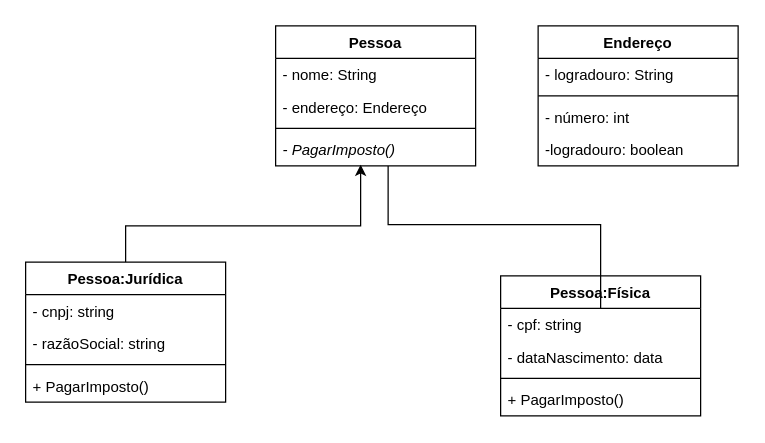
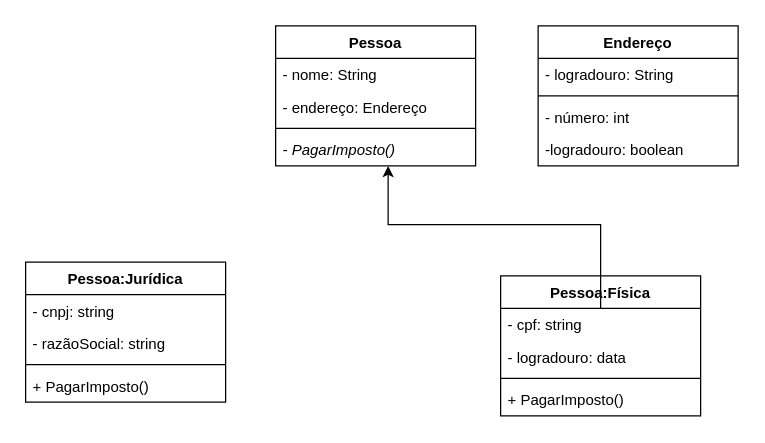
  <mxCell id="0" />
  <mxCell id="1" parent="0" />
- <mxCell id="2" style="edgeStyle=orthogonalEdgeStyle;rounded=0;orthogonalLoop=1;jettySize=auto;html=1;entryX=0.425;entryY=0.962;entryDx=0;entryDy=0;entryPerimeter=0;" edge="1" parent="1" source="3" target="17"><mxGeometry relative="1" as="geometry"><mxPoint x="290" y="120" as="targetPoint" /><Array as="points"><mxPoint x="288" y="180" /></Array></mxGeometry></mxCell>
  <mxCell id="3" value="Pessoa:Jurídica" style="swimlane;fontStyle=1;align=center;verticalAlign=top;childLayout=stackLayout;horizontal=1;startSize=26;horizontalStack=0;resizeParent=1;resizeParentMax=0;resizeLast=0;collapsible=1;marginBottom=0;" vertex="1" parent="1"><mxGeometry x="20" y="209" width="160" height="112" as="geometry" /></mxCell>
  <mxCell id="4" value="- cnpj: string" style="text;strokeColor=none;fillColor=none;align=left;verticalAlign=top;spacingLeft=4;spacingRight=4;overflow=hidden;rotatable=0;points=[[0,0.5],[1,0.5]];portConstraint=eastwest;" vertex="1" parent="3"><mxGeometry y="26" width="160" height="26" as="geometry" /></mxCell>
  <mxCell id="5" value="- razãoSocial: string" style="text;strokeColor=none;fillColor=none;align=left;verticalAlign=top;spacingLeft=4;spacingRight=4;overflow=hidden;rotatable=0;points=[[0,0.5],[1,0.5]];portConstraint=eastwest;" vertex="1" parent="3"><mxGeometry y="52" width="160" height="26" as="geometry" /></mxCell>
  <mxCell id="6" value="" style="line;strokeWidth=1;fillColor=none;align=left;verticalAlign=middle;spacingTop=-1;spacingLeft=3;spacingRight=3;rotatable=0;labelPosition=right;points=[];portConstraint=eastwest;strokeColor=inherit;" vertex="1" parent="3"><mxGeometry y="78" width="160" height="8" as="geometry" /></mxCell>
  <mxCell id="7" value="+ PagarImposto()" style="text;strokeColor=none;fillColor=none;align=left;verticalAlign=top;spacingLeft=4;spacingRight=4;overflow=hidden;rotatable=0;points=[[0,0.5],[1,0.5]];portConstraint=eastwest;" vertex="1" parent="3"><mxGeometry y="86" width="160" height="26" as="geometry" /></mxCell>
  <mxCell id="8" value="Pessoa:Física" style="swimlane;fontStyle=1;align=center;verticalAlign=top;childLayout=stackLayout;horizontal=1;startSize=26;horizontalStack=0;resizeParent=1;resizeParentMax=0;resizeLast=0;collapsible=1;marginBottom=0;" vertex="1" parent="1"><mxGeometry x="400" y="220" width="160" height="112" as="geometry" /></mxCell>
  <mxCell id="9" value="- cpf: string" style="text;strokeColor=none;fillColor=none;align=left;verticalAlign=top;spacingLeft=4;spacingRight=4;overflow=hidden;rotatable=0;points=[[0,0.5],[1,0.5]];portConstraint=eastwest;" vertex="1" parent="8"><mxGeometry y="26" width="160" height="26" as="geometry" /></mxCell>
- <mxCell id="10" value="- dataNascimento: data" style="text;strokeColor=none;fillColor=none;align=left;verticalAlign=top;spacingLeft=4;spacingRight=4;overflow=hidden;rotatable=0;points=[[0,0.5],[1,0.5]];portConstraint=eastwest;" vertex="1" parent="8"><mxGeometry y="52" width="160" height="26" as="geometry" /></mxCell>
+ <mxCell id="10" value="- logradouro: data" style="text;strokeColor=none;fillColor=none;align=left;verticalAlign=top;spacingLeft=4;spacingRight=4;overflow=hidden;rotatable=0;points=[[0,0.5],[1,0.5]];portConstraint=eastwest;" vertex="1" parent="8"><mxGeometry y="52" width="160" height="26" as="geometry" /></mxCell>
  <mxCell id="11" value="" style="line;strokeWidth=1;fillColor=none;align=left;verticalAlign=middle;spacingTop=-1;spacingLeft=3;spacingRight=3;rotatable=0;labelPosition=right;points=[];portConstraint=eastwest;strokeColor=inherit;" vertex="1" parent="8"><mxGeometry y="78" width="160" height="8" as="geometry" /></mxCell>
  <mxCell id="12" value="+ PagarImposto()" style="text;strokeColor=none;fillColor=none;align=left;verticalAlign=top;spacingLeft=4;spacingRight=4;overflow=hidden;rotatable=0;points=[[0,0.5],[1,0.5]];portConstraint=eastwest;" vertex="1" parent="8"><mxGeometry y="86" width="160" height="26" as="geometry" /></mxCell>
  <mxCell id="13" value="Pessoa" style="swimlane;fontStyle=1;align=center;verticalAlign=top;childLayout=stackLayout;horizontal=1;startSize=26;horizontalStack=0;resizeParent=1;resizeParentMax=0;resizeLast=0;collapsible=1;marginBottom=0;" vertex="1" parent="1"><mxGeometry x="220" y="20" width="160" height="112" as="geometry" /></mxCell>
  <mxCell id="14" value="- nome: String" style="text;strokeColor=none;fillColor=none;align=left;verticalAlign=top;spacingLeft=4;spacingRight=4;overflow=hidden;rotatable=0;points=[[0,0.5],[1,0.5]];portConstraint=eastwest;" vertex="1" parent="13"><mxGeometry y="26" width="160" height="26" as="geometry" /></mxCell>
  <mxCell id="15" value="- endereço: Endereço" style="text;strokeColor=none;fillColor=none;align=left;verticalAlign=top;spacingLeft=4;spacingRight=4;overflow=hidden;rotatable=0;points=[[0,0.5],[1,0.5]];portConstraint=eastwest;" vertex="1" parent="13"><mxGeometry y="52" width="160" height="26" as="geometry" /></mxCell>
  <mxCell id="16" value="" style="line;strokeWidth=1;fillColor=none;align=left;verticalAlign=middle;spacingTop=-1;spacingLeft=3;spacingRight=3;rotatable=0;labelPosition=right;points=[];portConstraint=eastwest;strokeColor=inherit;" vertex="1" parent="13"><mxGeometry y="78" width="160" height="8" as="geometry" /></mxCell>
  <mxCell id="17" value="- PagarImposto()" style="text;strokeColor=none;fillColor=none;align=left;verticalAlign=top;spacingLeft=4;spacingRight=4;overflow=hidden;rotatable=0;points=[[0,0.5],[1,0.5]];portConstraint=eastwest;fontStyle=2" vertex="1" parent="13"><mxGeometry y="86" width="160" height="26" as="geometry" /></mxCell>
- <mxCell id="18" style="edgeStyle=orthogonalEdgeStyle;rounded=0;orthogonalLoop=1;jettySize=auto;html=1;endArrow=none;" edge="1" parent="1" source="9" target="17"><mxGeometry relative="1" as="geometry"><mxPoint x="340" y="170" as="targetPoint" /><Array as="points"><mxPoint x="310" y="179" /></Array></mxGeometry></mxCell>
+ <mxCell id="18" style="edgeStyle=orthogonalEdgeStyle;rounded=0;orthogonalLoop=1;jettySize=auto;html=1;" edge="1" parent="1" source="9" target="17"><mxGeometry relative="1" as="geometry"><mxPoint x="340" y="170" as="targetPoint" /><Array as="points"><mxPoint x="310" y="179" /></Array></mxGeometry></mxCell>
  <mxCell id="19" value="Endereço" style="swimlane;fontStyle=1;align=center;verticalAlign=top;childLayout=stackLayout;horizontal=1;startSize=26;horizontalStack=0;resizeParent=1;resizeParentMax=0;resizeLast=0;collapsible=1;marginBottom=0;" vertex="1" parent="1"><mxGeometry x="430" y="20" width="160" height="112" as="geometry" /></mxCell>
  <mxCell id="20" value="- logradouro: String" style="text;strokeColor=none;fillColor=none;align=left;verticalAlign=top;spacingLeft=4;spacingRight=4;overflow=hidden;rotatable=0;points=[[0,0.5],[1,0.5]];portConstraint=eastwest;" vertex="1" parent="19"><mxGeometry y="26" width="160" height="26" as="geometry" /></mxCell>
  <mxCell id="21" value="" style="line;strokeWidth=1;fillColor=none;align=left;verticalAlign=middle;spacingTop=-1;spacingLeft=3;spacingRight=3;rotatable=0;labelPosition=right;points=[];portConstraint=eastwest;strokeColor=inherit;" vertex="1" parent="19"><mxGeometry y="52" width="160" height="8" as="geometry" /></mxCell>
  <mxCell id="22" value="- número: int" style="text;strokeColor=none;fillColor=none;align=left;verticalAlign=top;spacingLeft=4;spacingRight=4;overflow=hidden;rotatable=0;points=[[0,0.5],[1,0.5]];portConstraint=eastwest;" vertex="1" parent="19"><mxGeometry y="60" width="160" height="26" as="geometry" /></mxCell>
  <mxCell id="23" value="-logradouro: boolean" style="text;strokeColor=none;fillColor=none;align=left;verticalAlign=top;spacingLeft=4;spacingRight=4;overflow=hidden;rotatable=0;points=[[0,0.5],[1,0.5]];portConstraint=eastwest;" vertex="1" parent="19"><mxGeometry y="86" width="160" height="26" as="geometry" /></mxCell>
